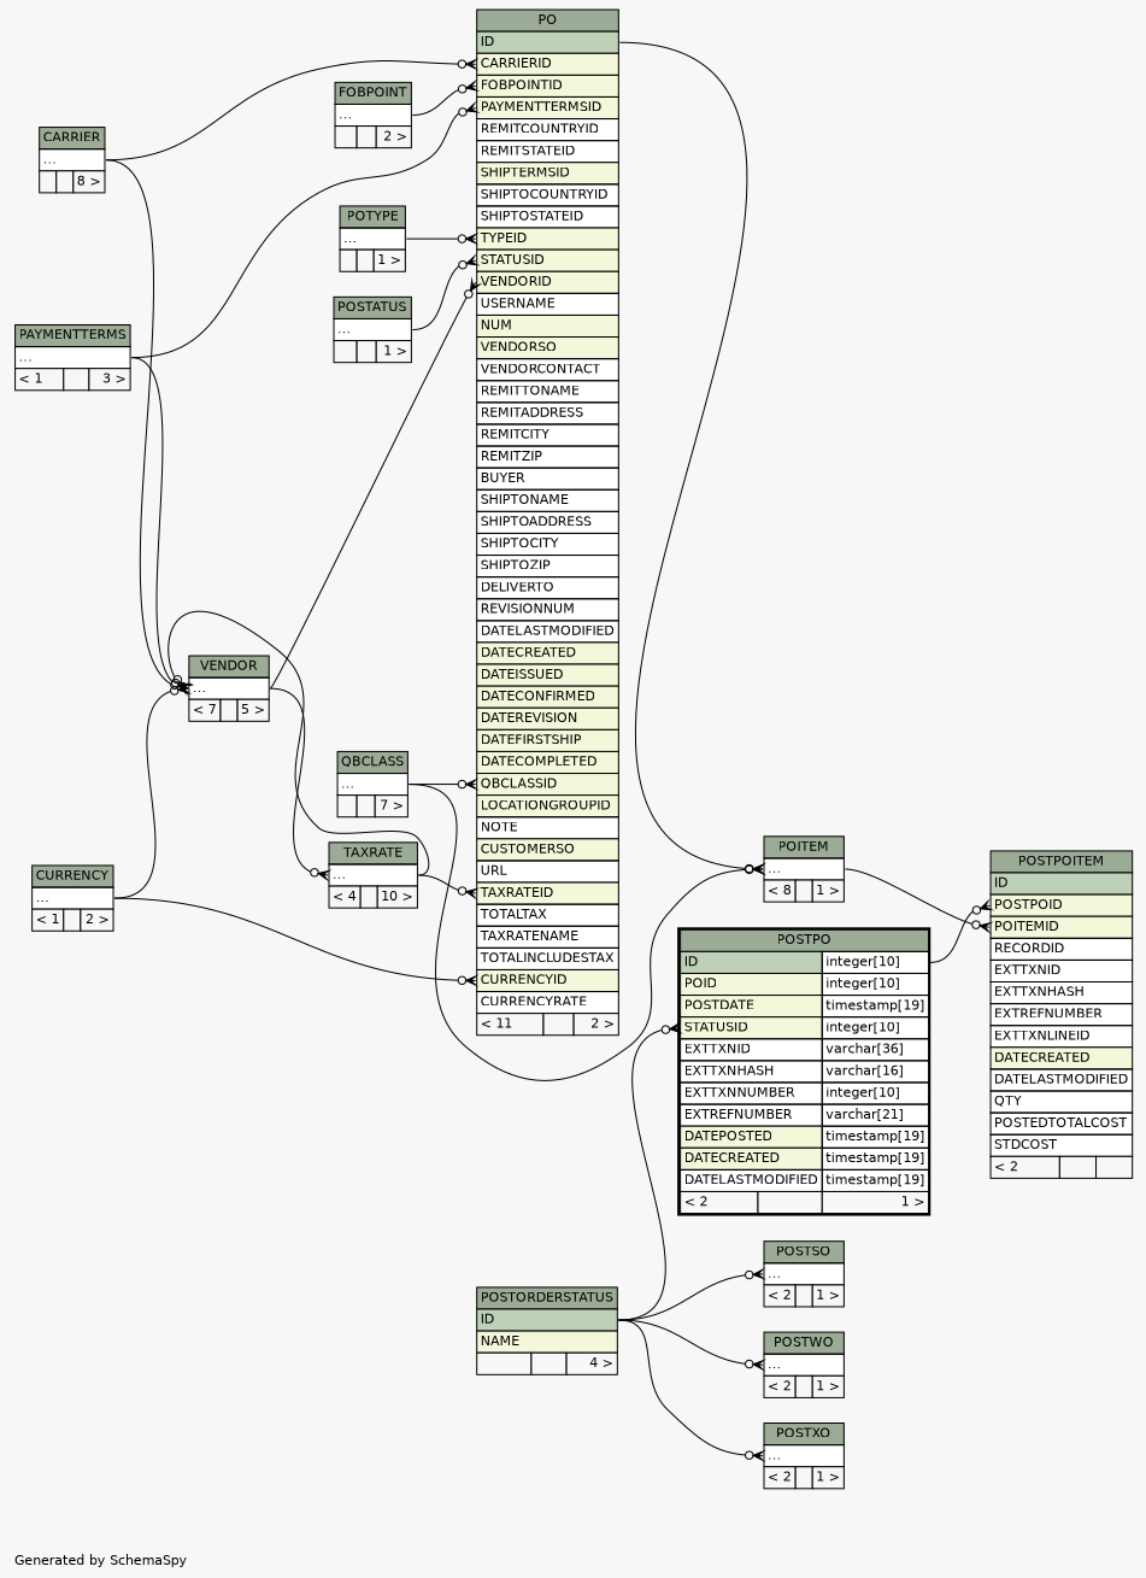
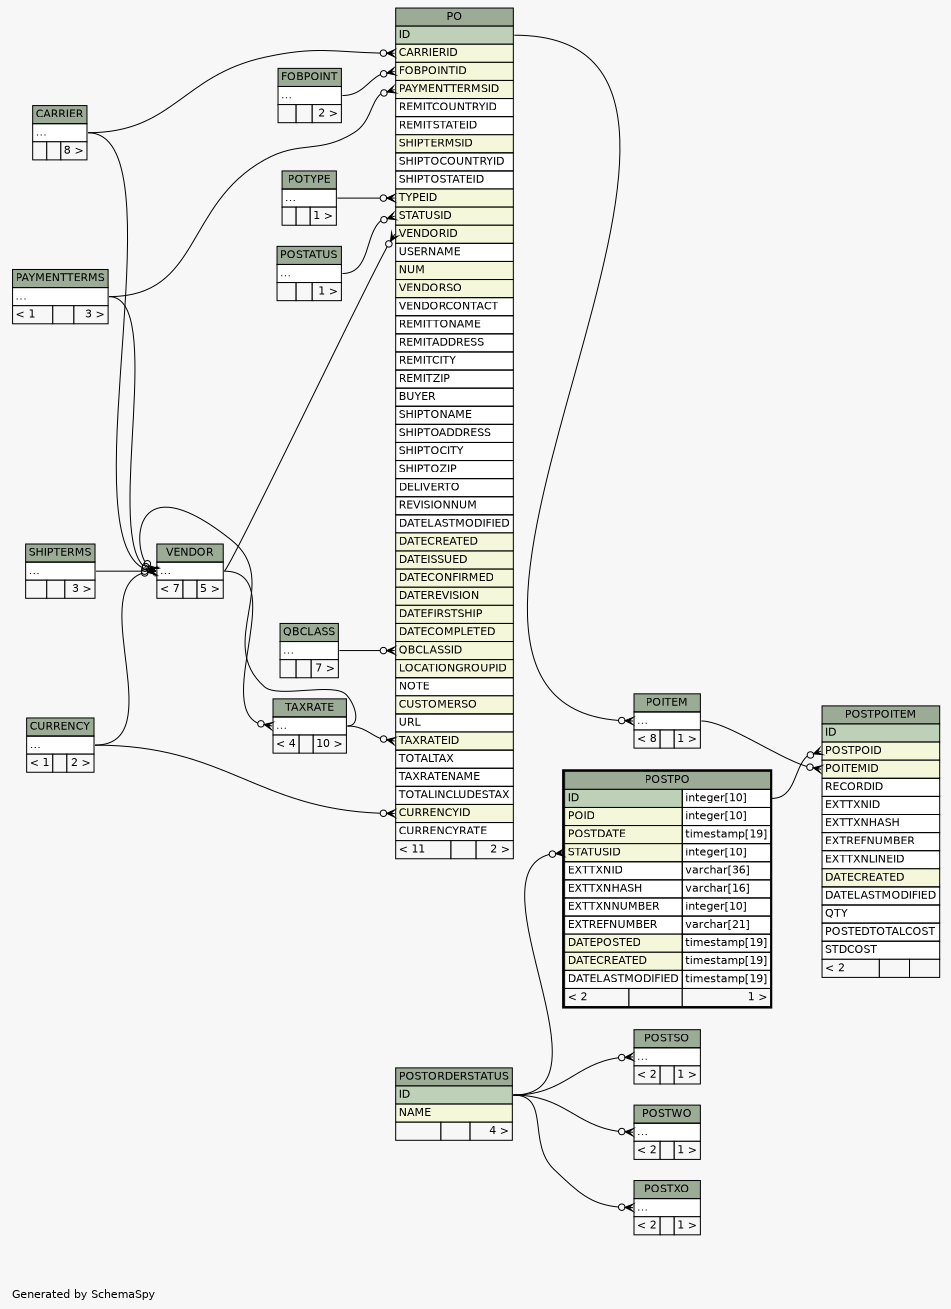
  digraph {
    bgcolor="#f7f7f7"
    fontname=Helvetica
    fontsize=11
    label="\nGenerated by SchemaSpy"
    labeljust=l
    nodesep=0.18
    rankdir=RL
    ranksep=0.46
    node [fontname=Helvetica fontsize=11 shape=plaintext]
    edge [arrowhead=none arrowsize=0.8 arrowtail=crowodot dir=back headport="elipses:e" tailport="elipses:w"]
    n1 [label=<     <TABLE BORDER="0" CELLBORDER="1" CELLSPACING="0" BGCOLOR="#ffffff">       <TR><TD COLSPAN="3" BGCOLOR="#9bab96" ALIGN="CENTER">QBCLASS</TD></TR>       <TR><TD PORT="elipses" COLSPAN="3" ALIGN="LEFT">...</TD></TR>       <TR><TD ALIGN="LEFT" BGCOLOR="#f7f7f7">  </TD><TD ALIGN="RIGHT" BGCOLOR="#f7f7f7">  </TD><TD ALIGN="RIGHT" BGCOLOR="#f7f7f7">7 &gt;</TD></TR>     </TABLE>>]
    n2 [label=<     <TABLE BORDER="0" CELLBORDER="1" CELLSPACING="0" BGCOLOR="#ffffff">       <TR><TD COLSPAN="3" BGCOLOR="#9bab96" ALIGN="CENTER">PO</TD></TR>       <TR><TD PORT="ID" COLSPAN="3" BGCOLOR="#bed1b8" ALIGN="LEFT">ID</TD></TR>       <TR><TD PORT="CARRIERID" COLSPAN="3" BGCOLOR="#f4f7da" ALIGN="LEFT">CARRIERID</TD></TR>       <TR><TD PORT="FOBPOINTID" COLSPAN="3" BGCOLOR="#f4f7da" ALIGN="LEFT">FOBPOINTID</TD></TR>       <TR><TD PORT="PAYMENTTERMSID" COLSPAN="3" BGCOLOR="#f4f7da" ALIGN="LEFT">PAYMENTTERMSID</TD></TR>       <TR><TD PORT="REMITCOUNTRYID" COLSPAN="3" ALIGN="LEFT">REMITCOUNTRYID</TD></TR>       <TR><TD PORT="REMITSTATEID" COLSPAN="3" ALIGN="LEFT">REMITSTATEID</TD></TR>       <TR><TD PORT="SHIPTERMSID" COLSPAN="3" BGCOLOR="#f4f7da" ALIGN="LEFT">SHIPTERMSID</TD></TR>       <TR><TD PORT="SHIPTOCOUNTRYID" COLSPAN="3" ALIGN="LEFT">SHIPTOCOUNTRYID</TD></TR>       <TR><TD PORT="SHIPTOSTATEID" COLSPAN="3" ALIGN="LEFT">SHIPTOSTATEID</TD></TR>       <TR><TD PORT="TYPEID" COLSPAN="3" BGCOLOR="#f4f7da" ALIGN="LEFT">TYPEID</TD></TR>       <TR><TD PORT="STATUSID" COLSPAN="3" BGCOLOR="#f4f7da" ALIGN="LEFT">STATUSID</TD></TR>       <TR><TD PORT="VENDORID" COLSPAN="3" BGCOLOR="#f4f7da" ALIGN="LEFT">VENDORID</TD></TR>       <TR><TD PORT="USERNAME" COLSPAN="3" ALIGN="LEFT">USERNAME</TD></TR>       <TR><TD PORT="NUM" COLSPAN="3" BGCOLOR="#f4f7da" ALIGN="LEFT">NUM</TD></TR>       <TR><TD PORT="VENDORSO" COLSPAN="3" BGCOLOR="#f4f7da" ALIGN="LEFT">VENDORSO</TD></TR>       <TR><TD PORT="VENDORCONTACT" COLSPAN="3" ALIGN="LEFT">VENDORCONTACT</TD></TR>       <TR><TD PORT="REMITTONAME" COLSPAN="3" ALIGN="LEFT">REMITTONAME</TD></TR>       <TR><TD PORT="REMITADDRESS" COLSPAN="3" ALIGN="LEFT">REMITADDRESS</TD></TR>       <TR><TD PORT="REMITCITY" COLSPAN="3" ALIGN="LEFT">REMITCITY</TD></TR>       <TR><TD PORT="REMITZIP" COLSPAN="3" ALIGN="LEFT">REMITZIP</TD></TR>       <TR><TD PORT="BUYER" COLSPAN="3" ALIGN="LEFT">BUYER</TD></TR>       <TR><TD PORT="SHIPTONAME" COLSPAN="3" ALIGN="LEFT">SHIPTONAME</TD></TR>       <TR><TD PORT="SHIPTOADDRESS" COLSPAN="3" ALIGN="LEFT">SHIPTOADDRESS</TD></TR>       <TR><TD PORT="SHIPTOCITY" COLSPAN="3" ALIGN="LEFT">SHIPTOCITY</TD></TR>       <TR><TD PORT="SHIPTOZIP" COLSPAN="3" ALIGN="LEFT">SHIPTOZIP</TD></TR>       <TR><TD PORT="DELIVERTO" COLSPAN="3" ALIGN="LEFT">DELIVERTO</TD></TR>       <TR><TD PORT="REVISIONNUM" COLSPAN="3" ALIGN="LEFT">REVISIONNUM</TD></TR>       <TR><TD PORT="DATELASTMODIFIED" COLSPAN="3" ALIGN="LEFT">DATELASTMODIFIED</TD></TR>       <TR><TD PORT="DATECREATED" COLSPAN="3" BGCOLOR="#f4f7da" ALIGN="LEFT">DATECREATED</TD></TR>       <TR><TD PORT="DATEISSUED" COLSPAN="3" BGCOLOR="#f4f7da" ALIGN="LEFT">DATEISSUED</TD></TR>       <TR><TD PORT="DATECONFIRMED" COLSPAN="3" BGCOLOR="#f4f7da" ALIGN="LEFT">DATECONFIRMED</TD></TR>       <TR><TD PORT="DATEREVISION" COLSPAN="3" BGCOLOR="#f4f7da" ALIGN="LEFT">DATEREVISION</TD></TR>       <TR><TD PORT="DATEFIRSTSHIP" COLSPAN="3" BGCOLOR="#f4f7da" ALIGN="LEFT">DATEFIRSTSHIP</TD></TR>       <TR><TD PORT="DATECOMPLETED" COLSPAN="3" BGCOLOR="#f4f7da" ALIGN="LEFT">DATECOMPLETED</TD></TR>       <TR><TD PORT="QBCLASSID" COLSPAN="3" BGCOLOR="#f4f7da" ALIGN="LEFT">QBCLASSID</TD></TR>       <TR><TD PORT="LOCATIONGROUPID" COLSPAN="3" BGCOLOR="#f4f7da" ALIGN="LEFT">LOCATIONGROUPID</TD></TR>       <TR><TD PORT="NOTE" COLSPAN="3" ALIGN="LEFT">NOTE</TD></TR>       <TR><TD PORT="CUSTOMERSO" COLSPAN="3" BGCOLOR="#f4f7da" ALIGN="LEFT">CUSTOMERSO</TD></TR>       <TR><TD PORT="URL" COLSPAN="3" ALIGN="LEFT">URL</TD></TR>       <TR><TD PORT="TAXRATEID" COLSPAN="3" BGCOLOR="#f4f7da" ALIGN="LEFT">TAXRATEID</TD></TR>       <TR><TD PORT="TOTALTAX" COLSPAN="3" ALIGN="LEFT">TOTALTAX</TD></TR>       <TR><TD PORT="TAXRATENAME" COLSPAN="3" ALIGN="LEFT">TAXRATENAME</TD></TR>       <TR><TD PORT="TOTALINCLUDESTAX" COLSPAN="3" ALIGN="LEFT">TOTALINCLUDESTAX</TD></TR>       <TR><TD PORT="CURRENCYID" COLSPAN="3" BGCOLOR="#f4f7da" ALIGN="LEFT">CURRENCYID</TD></TR>       <TR><TD PORT="CURRENCYRATE" COLSPAN="3" ALIGN="LEFT">CURRENCYRATE</TD></TR>       <TR><TD ALIGN="LEFT" BGCOLOR="#f7f7f7">&lt; 11</TD><TD ALIGN="RIGHT" BGCOLOR="#f7f7f7">  </TD><TD ALIGN="RIGHT" BGCOLOR="#f7f7f7">2 &gt;</TD></TR>     </TABLE>>]
    n3 [label=<     <TABLE BORDER="0" CELLBORDER="1" CELLSPACING="0" BGCOLOR="#ffffff">       <TR><TD COLSPAN="3" BGCOLOR="#9bab96" ALIGN="CENTER">CARRIER</TD></TR>       <TR><TD PORT="elipses" COLSPAN="3" ALIGN="LEFT">...</TD></TR>       <TR><TD ALIGN="LEFT" BGCOLOR="#f7f7f7">  </TD><TD ALIGN="RIGHT" BGCOLOR="#f7f7f7">  </TD><TD ALIGN="RIGHT" BGCOLOR="#f7f7f7">8 &gt;</TD></TR>     </TABLE>>]
    n4 [label=<     <TABLE BORDER="0" CELLBORDER="1" CELLSPACING="0" BGCOLOR="#ffffff">       <TR><TD COLSPAN="3" BGCOLOR="#9bab96" ALIGN="CENTER">CURRENCY</TD></TR>       <TR><TD PORT="elipses" COLSPAN="3" ALIGN="LEFT">...</TD></TR>       <TR><TD ALIGN="LEFT" BGCOLOR="#f7f7f7">&lt; 1</TD><TD ALIGN="RIGHT" BGCOLOR="#f7f7f7">  </TD><TD ALIGN="RIGHT" BGCOLOR="#f7f7f7">2 &gt;</TD></TR>     </TABLE>>]
    n5 [label=<     <TABLE BORDER="0" CELLBORDER="1" CELLSPACING="0" BGCOLOR="#ffffff">       <TR><TD COLSPAN="3" BGCOLOR="#9bab96" ALIGN="CENTER">FOBPOINT</TD></TR>       <TR><TD PORT="elipses" COLSPAN="3" ALIGN="LEFT">...</TD></TR>       <TR><TD ALIGN="LEFT" BGCOLOR="#f7f7f7">  </TD><TD ALIGN="RIGHT" BGCOLOR="#f7f7f7">  </TD><TD ALIGN="RIGHT" BGCOLOR="#f7f7f7">2 &gt;</TD></TR>     </TABLE>>]
    n6 [label=<     <TABLE BORDER="0" CELLBORDER="1" CELLSPACING="0" BGCOLOR="#ffffff">       <TR><TD COLSPAN="3" BGCOLOR="#9bab96" ALIGN="CENTER">PAYMENTTERMS</TD></TR>       <TR><TD PORT="elipses" COLSPAN="3" ALIGN="LEFT">...</TD></TR>       <TR><TD ALIGN="LEFT" BGCOLOR="#f7f7f7">&lt; 1</TD><TD ALIGN="RIGHT" BGCOLOR="#f7f7f7">  </TD><TD ALIGN="RIGHT" BGCOLOR="#f7f7f7">3 &gt;</TD></TR>     </TABLE>>]
    n7 [label=<     <TABLE BORDER="0" CELLBORDER="1" CELLSPACING="0" BGCOLOR="#ffffff">       <TR><TD COLSPAN="3" BGCOLOR="#9bab96" ALIGN="CENTER">POSTATUS</TD></TR>       <TR><TD PORT="elipses" COLSPAN="3" ALIGN="LEFT">...</TD></TR>       <TR><TD ALIGN="LEFT" BGCOLOR="#f7f7f7">  </TD><TD ALIGN="RIGHT" BGCOLOR="#f7f7f7">  </TD><TD ALIGN="RIGHT" BGCOLOR="#f7f7f7">1 &gt;</TD></TR>     </TABLE>>]
    n8 [label=<     <TABLE BORDER="0" CELLBORDER="1" CELLSPACING="0" BGCOLOR="#ffffff">       <TR><TD COLSPAN="3" BGCOLOR="#9bab96" ALIGN="CENTER">TAXRATE</TD></TR>       <TR><TD PORT="elipses" COLSPAN="3" ALIGN="LEFT">...</TD></TR>       <TR><TD ALIGN="LEFT" BGCOLOR="#f7f7f7">&lt; 4</TD><TD ALIGN="RIGHT" BGCOLOR="#f7f7f7">  </TD><TD ALIGN="RIGHT" BGCOLOR="#f7f7f7">10 &gt;</TD></TR>     </TABLE>>]
    n9 [label=<     <TABLE BORDER="0" CELLBORDER="1" CELLSPACING="0" BGCOLOR="#ffffff">       <TR><TD COLSPAN="3" BGCOLOR="#9bab96" ALIGN="CENTER">POTYPE</TD></TR>       <TR><TD PORT="elipses" COLSPAN="3" ALIGN="LEFT">...</TD></TR>       <TR><TD ALIGN="LEFT" BGCOLOR="#f7f7f7">  </TD><TD ALIGN="RIGHT" BGCOLOR="#f7f7f7">  </TD><TD ALIGN="RIGHT" BGCOLOR="#f7f7f7">1 &gt;</TD></TR>     </TABLE>>]
    n10 [label=<     <TABLE BORDER="0" CELLBORDER="1" CELLSPACING="0" BGCOLOR="#ffffff">       <TR><TD COLSPAN="3" BGCOLOR="#9bab96" ALIGN="CENTER">VENDOR</TD></TR>       <TR><TD PORT="elipses" COLSPAN="3" ALIGN="LEFT">...</TD></TR>       <TR><TD ALIGN="LEFT" BGCOLOR="#f7f7f7">&lt; 7</TD><TD ALIGN="RIGHT" BGCOLOR="#f7f7f7">  </TD><TD ALIGN="RIGHT" BGCOLOR="#f7f7f7">5 &gt;</TD></TR>     </TABLE>>]
+   n11 [label=<     <TABLE BORDER="0" CELLBORDER="1" CELLSPACING="0" BGCOLOR="#ffffff">       <TR><TD COLSPAN="3" BGCOLOR="#9bab96" ALIGN="CENTER">SHIPTERMS</TD></TR>       <TR><TD PORT="elipses" COLSPAN="3" ALIGN="LEFT">...</TD></TR>       <TR><TD ALIGN="LEFT" BGCOLOR="#f7f7f7">  </TD><TD ALIGN="RIGHT" BGCOLOR="#f7f7f7">  </TD><TD ALIGN="RIGHT" BGCOLOR="#f7f7f7">3 &gt;</TD></TR>     </TABLE>>]
    n12 [label=<     <TABLE BORDER="0" CELLBORDER="1" CELLSPACING="0" BGCOLOR="#ffffff">       <TR><TD COLSPAN="3" BGCOLOR="#9bab96" ALIGN="CENTER">POITEM</TD></TR>       <TR><TD PORT="elipses" COLSPAN="3" ALIGN="LEFT">...</TD></TR>       <TR><TD ALIGN="LEFT" BGCOLOR="#f7f7f7">&lt; 8</TD><TD ALIGN="RIGHT" BGCOLOR="#f7f7f7">  </TD><TD ALIGN="RIGHT" BGCOLOR="#f7f7f7">1 &gt;</TD></TR>     </TABLE>>]
    n13 [label=<     <TABLE BORDER="2" CELLBORDER="1" CELLSPACING="0" BGCOLOR="#ffffff">       <TR><TD COLSPAN="3" BGCOLOR="#9bab96" ALIGN="CENTER">POSTPO</TD></TR>       <TR><TD PORT="ID" COLSPAN="2" BGCOLOR="#bed1b8" ALIGN="LEFT">ID</TD><TD PORT="ID.type" ALIGN="LEFT">integer[10]</TD></TR>       <TR><TD PORT="POID" COLSPAN="2" BGCOLOR="#f4f7da" ALIGN="LEFT">POID</TD><TD PORT="POID.type" ALIGN="LEFT">integer[10]</TD></TR>       <TR><TD PORT="POSTDATE" COLSPAN="2" BGCOLOR="#f4f7da" ALIGN="LEFT">POSTDATE</TD><TD PORT="POSTDATE.type" ALIGN="LEFT">timestamp[19]</TD></TR>       <TR><TD PORT="STATUSID" COLSPAN="2" BGCOLOR="#f4f7da" ALIGN="LEFT">STATUSID</TD><TD PORT="STATUSID.type" ALIGN="LEFT">integer[10]</TD></TR>       <TR><TD PORT="EXTTXNID" COLSPAN="2" ALIGN="LEFT">EXTTXNID</TD><TD PORT="EXTTXNID.type" ALIGN="LEFT">varchar[36]</TD></TR>       <TR><TD PORT="EXTTXNHASH" COLSPAN="2" ALIGN="LEFT">EXTTXNHASH</TD><TD PORT="EXTTXNHASH.type" ALIGN="LEFT">varchar[16]</TD></TR>       <TR><TD PORT="EXTTXNNUMBER" COLSPAN="2" ALIGN="LEFT">EXTTXNNUMBER</TD><TD PORT="EXTTXNNUMBER.type" ALIGN="LEFT">integer[10]</TD></TR>       <TR><TD PORT="EXTREFNUMBER" COLSPAN="2" ALIGN="LEFT">EXTREFNUMBER</TD><TD PORT="EXTREFNUMBER.type" ALIGN="LEFT">varchar[21]</TD></TR>       <TR><TD PORT="DATEPOSTED" COLSPAN="2" BGCOLOR="#f4f7da" ALIGN="LEFT">DATEPOSTED</TD><TD PORT="DATEPOSTED.type" ALIGN="LEFT">timestamp[19]</TD></TR>       <TR><TD PORT="DATECREATED" COLSPAN="2" BGCOLOR="#f4f7da" ALIGN="LEFT">DATECREATED</TD><TD PORT="DATECREATED.type" ALIGN="LEFT">timestamp[19]</TD></TR>       <TR><TD PORT="DATELASTMODIFIED" COLSPAN="2" ALIGN="LEFT">DATELASTMODIFIED</TD><TD PORT="DATELASTMODIFIED.type" ALIGN="LEFT">timestamp[19]</TD></TR>       <TR><TD ALIGN="LEFT" BGCOLOR="#f7f7f7">&lt; 2</TD><TD ALIGN="RIGHT" BGCOLOR="#f7f7f7">  </TD><TD ALIGN="RIGHT" BGCOLOR="#f7f7f7">1 &gt;</TD></TR>     </TABLE>>]
    n14 [label=<     <TABLE BORDER="0" CELLBORDER="1" CELLSPACING="0" BGCOLOR="#ffffff">       <TR><TD COLSPAN="3" BGCOLOR="#9bab96" ALIGN="CENTER">POSTORDERSTATUS</TD></TR>       <TR><TD PORT="ID" COLSPAN="3" BGCOLOR="#bed1b8" ALIGN="LEFT">ID</TD></TR>       <TR><TD PORT="NAME" COLSPAN="3" BGCOLOR="#f4f7da" ALIGN="LEFT">NAME</TD></TR>       <TR><TD ALIGN="LEFT" BGCOLOR="#f7f7f7">  </TD><TD ALIGN="RIGHT" BGCOLOR="#f7f7f7">  </TD><TD ALIGN="RIGHT" BGCOLOR="#f7f7f7">4 &gt;</TD></TR>     </TABLE>>]
    n15 [label=<     <TABLE BORDER="0" CELLBORDER="1" CELLSPACING="0" BGCOLOR="#ffffff">       <TR><TD COLSPAN="3" BGCOLOR="#9bab96" ALIGN="CENTER">POSTPOITEM</TD></TR>       <TR><TD PORT="ID" COLSPAN="3" BGCOLOR="#bed1b8" ALIGN="LEFT">ID</TD></TR>       <TR><TD PORT="POSTPOID" COLSPAN="3" BGCOLOR="#f4f7da" ALIGN="LEFT">POSTPOID</TD></TR>       <TR><TD PORT="POITEMID" COLSPAN="3" BGCOLOR="#f4f7da" ALIGN="LEFT">POITEMID</TD></TR>       <TR><TD PORT="RECORDID" COLSPAN="3" ALIGN="LEFT">RECORDID</TD></TR>       <TR><TD PORT="EXTTXNID" COLSPAN="3" ALIGN="LEFT">EXTTXNID</TD></TR>       <TR><TD PORT="EXTTXNHASH" COLSPAN="3" ALIGN="LEFT">EXTTXNHASH</TD></TR>       <TR><TD PORT="EXTREFNUMBER" COLSPAN="3" ALIGN="LEFT">EXTREFNUMBER</TD></TR>       <TR><TD PORT="EXTTXNLINEID" COLSPAN="3" ALIGN="LEFT">EXTTXNLINEID</TD></TR>       <TR><TD PORT="DATECREATED" COLSPAN="3" BGCOLOR="#f4f7da" ALIGN="LEFT">DATECREATED</TD></TR>       <TR><TD PORT="DATELASTMODIFIED" COLSPAN="3" ALIGN="LEFT">DATELASTMODIFIED</TD></TR>       <TR><TD PORT="QTY" COLSPAN="3" ALIGN="LEFT">QTY</TD></TR>       <TR><TD PORT="POSTEDTOTALCOST" COLSPAN="3" ALIGN="LEFT">POSTEDTOTALCOST</TD></TR>       <TR><TD PORT="STDCOST" COLSPAN="3" ALIGN="LEFT">STDCOST</TD></TR>       <TR><TD ALIGN="LEFT" BGCOLOR="#f7f7f7">&lt; 2</TD><TD ALIGN="RIGHT" BGCOLOR="#f7f7f7">  </TD><TD ALIGN="RIGHT" BGCOLOR="#f7f7f7">  </TD></TR>     </TABLE>>]
    n16 [label=<     <TABLE BORDER="0" CELLBORDER="1" CELLSPACING="0" BGCOLOR="#ffffff">       <TR><TD COLSPAN="3" BGCOLOR="#9bab96" ALIGN="CENTER">POSTSO</TD></TR>       <TR><TD PORT="elipses" COLSPAN="3" ALIGN="LEFT">...</TD></TR>       <TR><TD ALIGN="LEFT" BGCOLOR="#f7f7f7">&lt; 2</TD><TD ALIGN="RIGHT" BGCOLOR="#f7f7f7">  </TD><TD ALIGN="RIGHT" BGCOLOR="#f7f7f7">1 &gt;</TD></TR>     </TABLE>>]
    n17 [label=<     <TABLE BORDER="0" CELLBORDER="1" CELLSPACING="0" BGCOLOR="#ffffff">       <TR><TD COLSPAN="3" BGCOLOR="#9bab96" ALIGN="CENTER">POSTWO</TD></TR>       <TR><TD PORT="elipses" COLSPAN="3" ALIGN="LEFT">...</TD></TR>       <TR><TD ALIGN="LEFT" BGCOLOR="#f7f7f7">&lt; 2</TD><TD ALIGN="RIGHT" BGCOLOR="#f7f7f7">  </TD><TD ALIGN="RIGHT" BGCOLOR="#f7f7f7">1 &gt;</TD></TR>     </TABLE>>]
    n18 [label=<     <TABLE BORDER="0" CELLBORDER="1" CELLSPACING="0" BGCOLOR="#ffffff">       <TR><TD COLSPAN="3" BGCOLOR="#9bab96" ALIGN="CENTER">POSTXO</TD></TR>       <TR><TD PORT="elipses" COLSPAN="3" ALIGN="LEFT">...</TD></TR>       <TR><TD ALIGN="LEFT" BGCOLOR="#f7f7f7">&lt; 2</TD><TD ALIGN="RIGHT" BGCOLOR="#f7f7f7">  </TD><TD ALIGN="RIGHT" BGCOLOR="#f7f7f7">1 &gt;</TD></TR>     </TABLE>>]
    n2 -> n1 [tailport="QBCLASSID:w"]
    n2 -> n3 [tailport="CARRIERID:w"]
    n2 -> n4 [tailport="CURRENCYID:w"]
    n2 -> n5 [tailport="FOBPOINTID:w"]
    n2 -> n6 [tailport="PAYMENTTERMSID:w"]
    n2 -> n7 [tailport="STATUSID:w"]
    n2 -> n8 [tailport="TAXRATEID:w"]
    n2 -> n9 [tailport="TYPEID:w"]
    n2 -> n10 [tailport="VENDORID:w"]
    n8 -> n10
    n10 -> n3
    n10 -> n4
    n10 -> n6
    n10 -> n8
-   n12 -> n1
+   n10 -> n11
    n12 -> n2 [headport="ID:e"]
    n13 -> n14 [headport="ID:e" tailport="STATUSID:w"]
    n15 -> n12 [tailport="POITEMID:w"]
    n15 -> n13 [headport="ID.type:e" tailport="POSTPOID:w"]
    n16 -> n14 [headport="ID:e"]
    n17 -> n14 [headport="ID:e"]
    n18 -> n14 [headport="ID:e"]
  }
